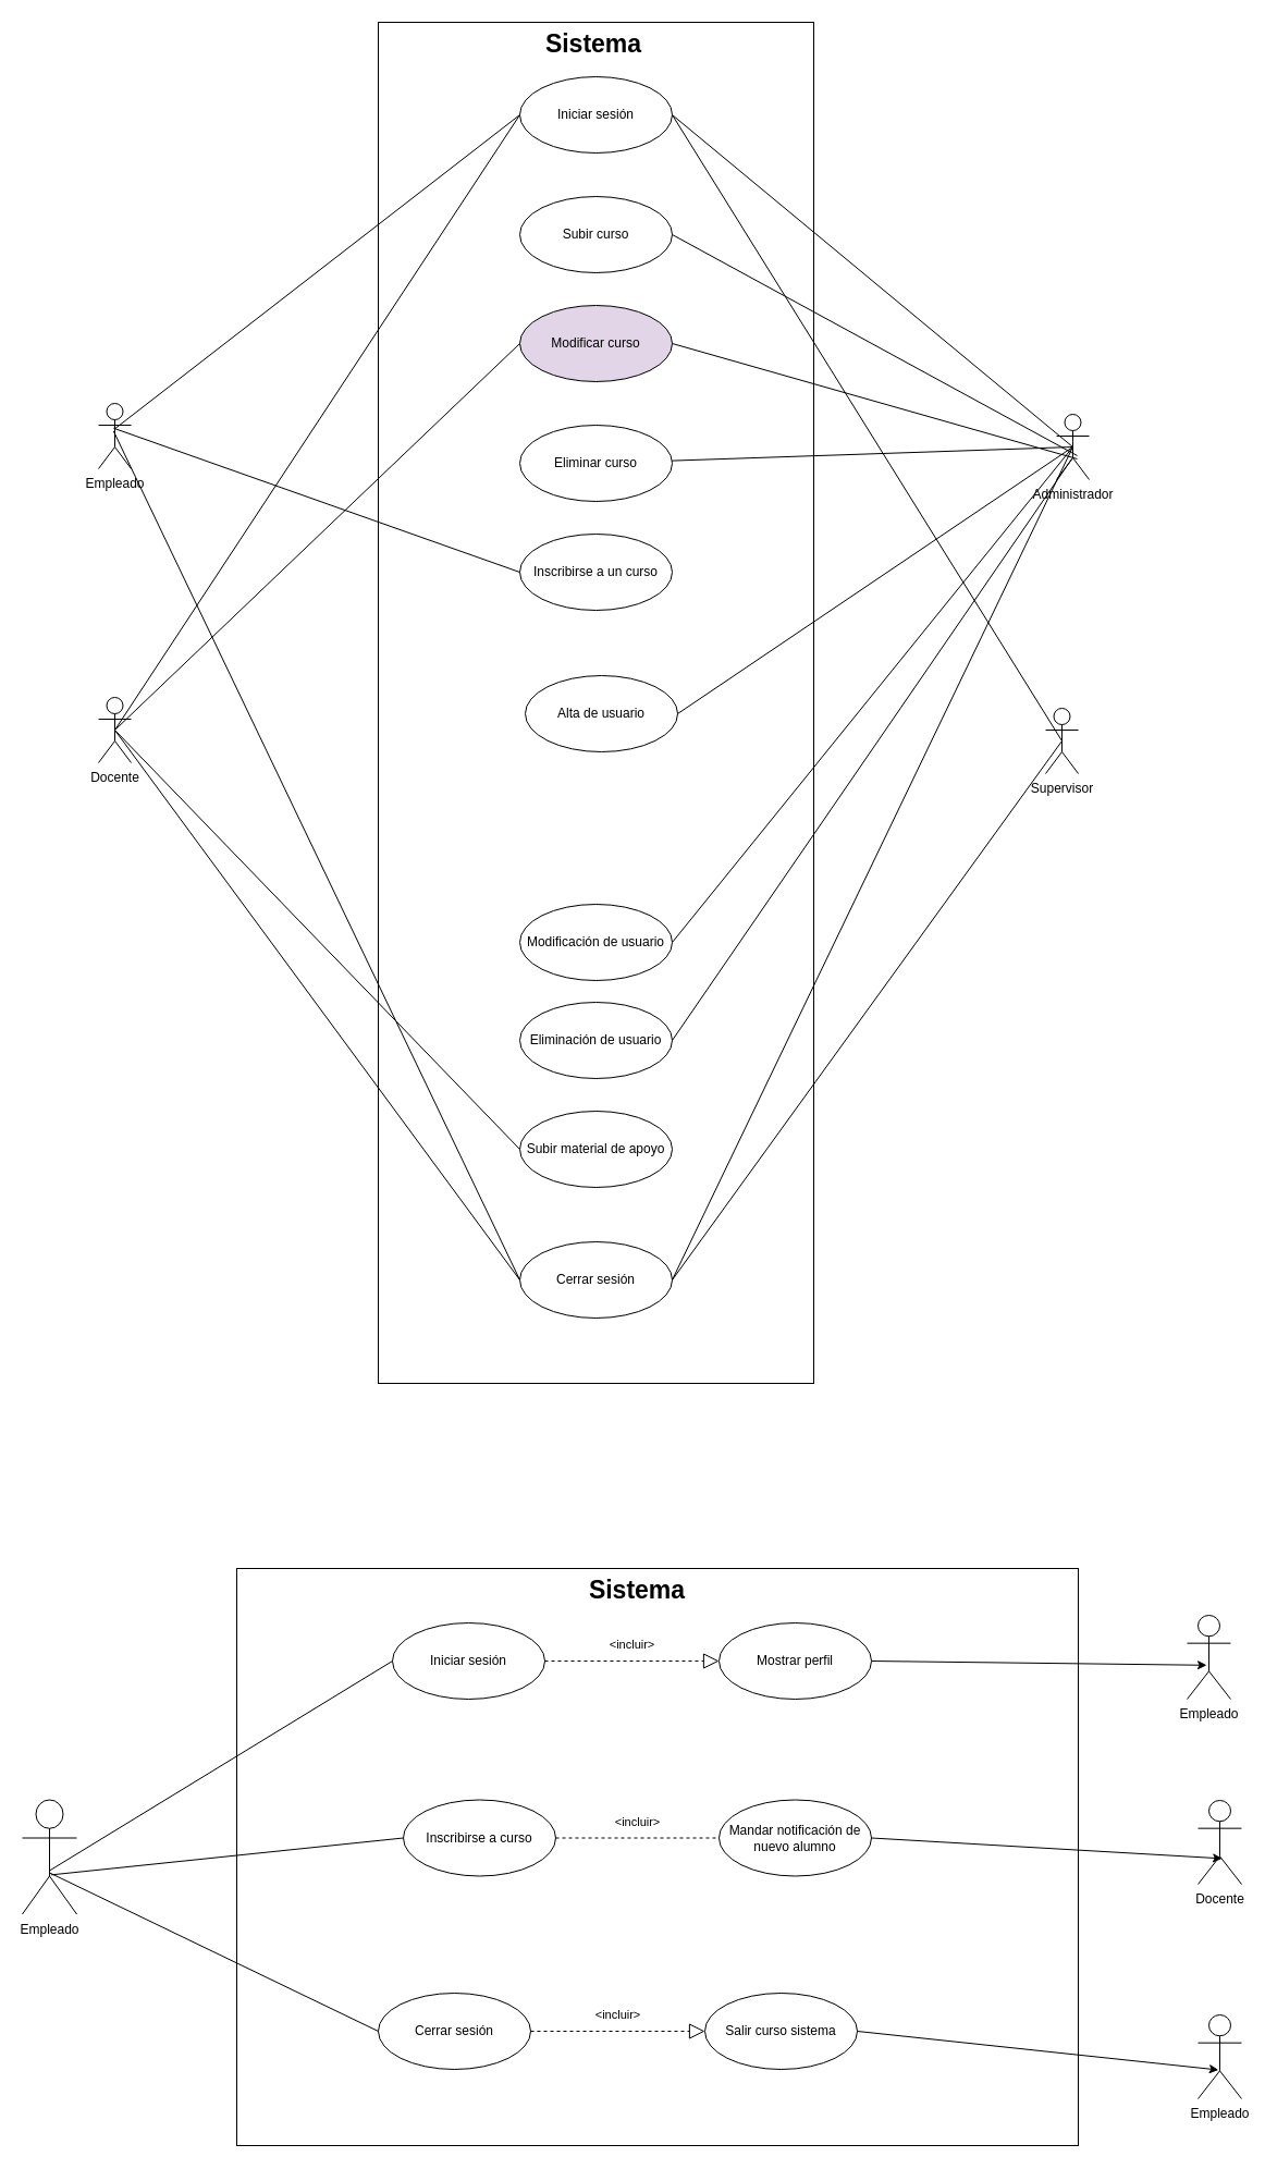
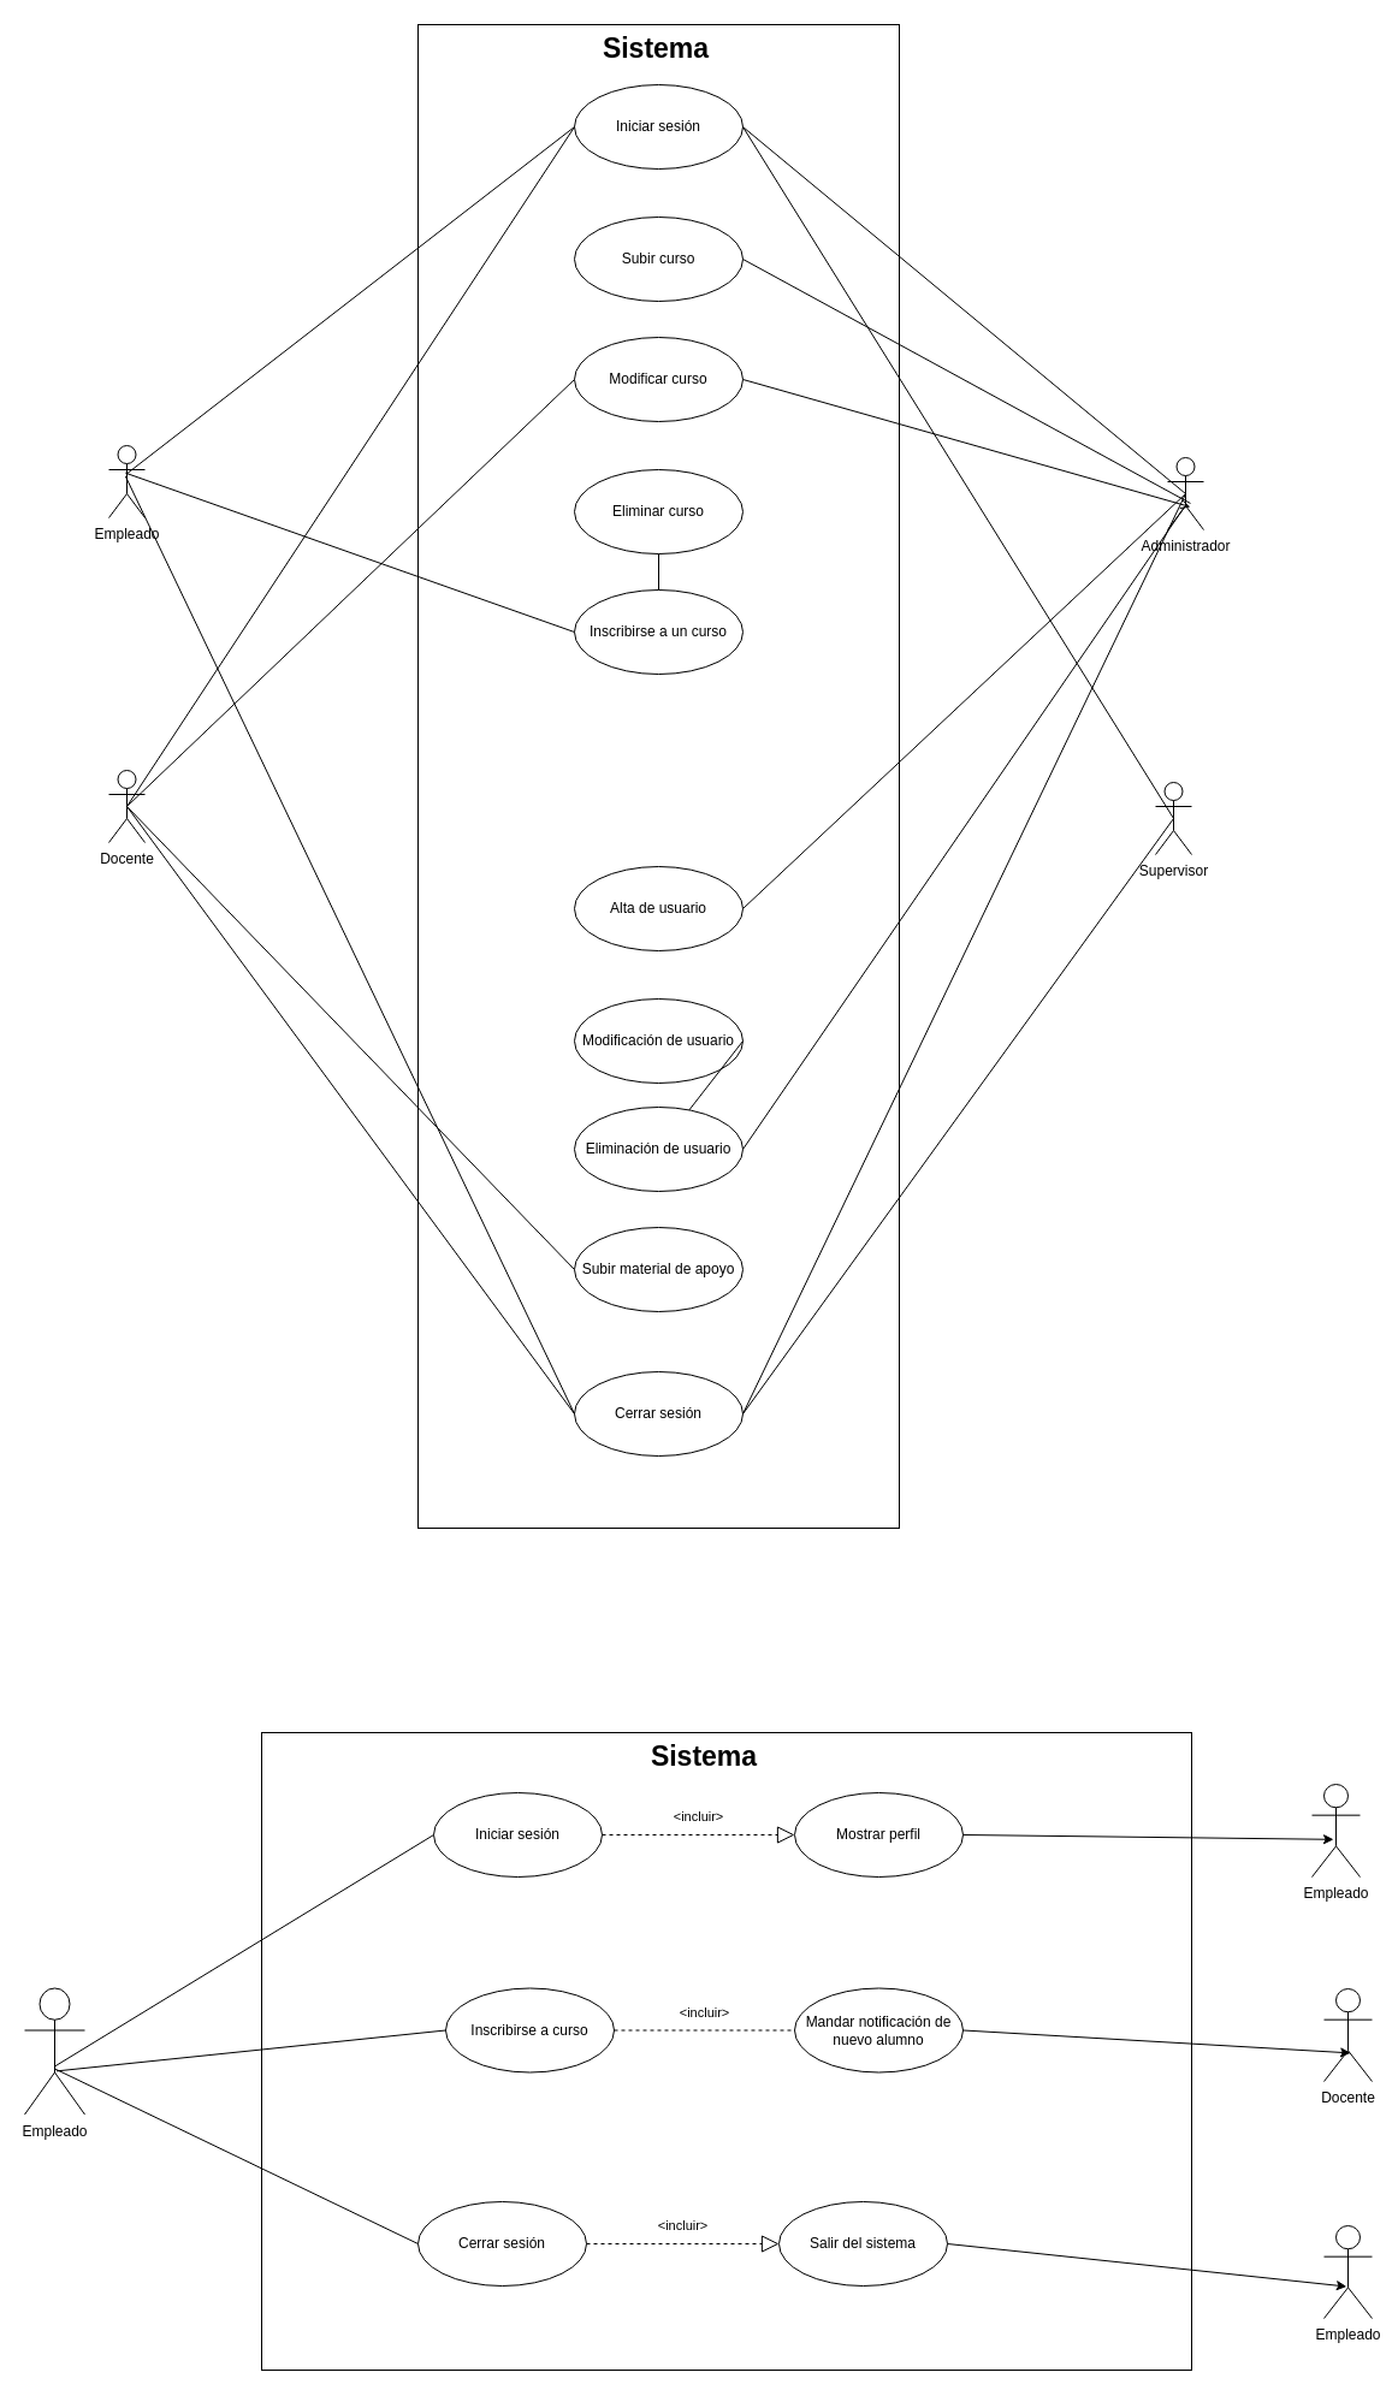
  <mxCell id="0" />
  <mxCell id="1" parent="0" />
  <mxCell id="2" value="" style="html=1;align=center;" parent="1" vertex="1"><mxGeometry x="347" y="20" width="400" height="1250" as="geometry" /></mxCell>
  <mxCell id="3" value="Empleado" style="shape=umlActor;verticalLabelPosition=bottom;verticalAlign=top;html=1;" parent="1" vertex="1"><mxGeometry x="90" y="370" width="30" height="60" as="geometry" /></mxCell>
  <mxCell id="4" value="Iniciar sesión" style="ellipse;whiteSpace=wrap;html=1;" parent="1" vertex="1"><mxGeometry x="477" y="70" width="140" height="70" as="geometry" /></mxCell>
  <mxCell id="5" value="Cerrar sesión" style="ellipse;whiteSpace=wrap;html=1;" parent="1" vertex="1"><mxGeometry x="477" y="1140" width="140" height="70" as="geometry" /></mxCell>
  <mxCell id="6" value="Subir curso" style="ellipse;whiteSpace=wrap;html=1;" parent="1" vertex="1"><mxGeometry x="477" y="180" width="140" height="70" as="geometry" /></mxCell>
  <mxCell id="7" value="Eliminar curso" style="ellipse;whiteSpace=wrap;html=1;" parent="1" vertex="1"><mxGeometry x="477" y="390" width="140" height="70" as="geometry" /></mxCell>
- <mxCell id="8" value="Modificar curso" style="ellipse;whiteSpace=wrap;html=1;fillColor=#e1d5e7;" parent="1" vertex="1"><mxGeometry x="477" y="280" width="140" height="70" as="geometry" /></mxCell>
+ <mxCell id="8" value="Modificar curso" style="ellipse;whiteSpace=wrap;html=1;" parent="1" vertex="1"><mxGeometry x="477" y="280" width="140" height="70" as="geometry" /></mxCell>
  <mxCell id="9" value="Inscribirse a un curso" style="ellipse;whiteSpace=wrap;html=1;" parent="1" vertex="1"><mxGeometry x="477" y="490" width="140" height="70" as="geometry" /></mxCell>
  <mxCell id="10" value="Docente" style="shape=umlActor;verticalLabelPosition=bottom;verticalAlign=top;html=1;" parent="1" vertex="1"><mxGeometry x="90" y="640" width="30" height="60" as="geometry" /></mxCell>
  <mxCell id="11" value="Administrador" style="shape=umlActor;verticalLabelPosition=bottom;verticalAlign=top;html=1;" parent="1" vertex="1"><mxGeometry x="970" y="380" width="30" height="60" as="geometry" /></mxCell>
  <mxCell id="12" value="Supervisor" style="shape=umlActor;verticalLabelPosition=bottom;verticalAlign=top;html=1;" parent="1" vertex="1"><mxGeometry x="960" y="650" width="30" height="60" as="geometry" /></mxCell>
- <mxCell id="13" value="Alta de usuario" style="ellipse;whiteSpace=wrap;html=1;" parent="1" vertex="1"><mxGeometry x="482" y="620" width="140" height="70" as="geometry" /></mxCell>
+ <mxCell id="13" value="Alta de usuario" style="ellipse;whiteSpace=wrap;html=1;" parent="1" vertex="1"><mxGeometry x="477" y="720" width="140" height="70" as="geometry" /></mxCell>
  <mxCell id="14" value="Modificación de usuario" style="ellipse;whiteSpace=wrap;html=1;" parent="1" vertex="1"><mxGeometry x="477" y="830" width="140" height="70" as="geometry" /></mxCell>
  <mxCell id="15" value="Eliminación de usuario" style="ellipse;whiteSpace=wrap;html=1;" parent="1" vertex="1"><mxGeometry x="477" y="920" width="140" height="70" as="geometry" /></mxCell>
  <mxCell id="16" value="" style="endArrow=none;html=1;entryX=0;entryY=0.5;entryDx=0;entryDy=0;exitX=0.5;exitY=0.388;exitDx=0;exitDy=0;exitPerimeter=0;" parent="1" source="3" target="4" edge="1"><mxGeometry width="50" height="50" relative="1" as="geometry"><mxPoint x="170" y="290" as="sourcePoint" /><mxPoint x="220" y="240" as="targetPoint" /></mxGeometry></mxCell>
  <mxCell id="17" value="" style="endArrow=none;html=1;exitX=0.462;exitY=0.426;exitDx=0;exitDy=0;exitPerimeter=0;entryX=0;entryY=0.5;entryDx=0;entryDy=0;" parent="1" source="3" target="5" edge="1"><mxGeometry width="50" height="50" relative="1" as="geometry"><mxPoint x="200" y="500" as="sourcePoint" /><mxPoint x="250" y="690" as="targetPoint" /></mxGeometry></mxCell>
  <mxCell id="18" value="" style="endArrow=none;html=1;entryX=0;entryY=0.5;entryDx=0;entryDy=0;exitX=0.462;exitY=0.379;exitDx=0;exitDy=0;exitPerimeter=0;" parent="1" source="3" target="9" edge="1"><mxGeometry width="50" height="50" relative="1" as="geometry"><mxPoint x="110" y="400" as="sourcePoint" /><mxPoint x="260" y="370" as="targetPoint" /></mxGeometry></mxCell>
  <mxCell id="19" value="" style="endArrow=none;html=1;exitX=0.5;exitY=0.5;exitDx=0;exitDy=0;exitPerimeter=0;entryX=1;entryY=0.5;entryDx=0;entryDy=0;" parent="1" source="11" target="4" edge="1"><mxGeometry width="50" height="50" relative="1" as="geometry"><mxPoint x="840" y="270" as="sourcePoint" /><mxPoint x="890" y="220" as="targetPoint" /></mxGeometry></mxCell>
  <mxCell id="20" value="" style="endArrow=none;html=1;entryX=0.5;entryY=0.5;entryDx=0;entryDy=0;entryPerimeter=0;exitX=1;exitY=0.5;exitDx=0;exitDy=0;" parent="1" source="5" target="11" edge="1"><mxGeometry width="50" height="50" relative="1" as="geometry"><mxPoint x="830" y="990" as="sourcePoint" /><mxPoint x="840" y="330" as="targetPoint" /></mxGeometry></mxCell>
  <mxCell id="21" value="" style="endArrow=none;html=1;entryX=0.633;entryY=0.633;entryDx=0;entryDy=0;entryPerimeter=0;exitX=1;exitY=0.5;exitDx=0;exitDy=0;" parent="1" source="6" target="11" edge="1"><mxGeometry width="50" height="50" relative="1" as="geometry"><mxPoint x="770" y="470" as="sourcePoint" /><mxPoint x="820" y="420" as="targetPoint" /></mxGeometry></mxCell>
- <mxCell id="22" value="" style="endArrow=none;html=1;entryX=0.5;entryY=0.5;entryDx=0;entryDy=0;entryPerimeter=0;" parent="1" source="7" target="11" edge="1"><mxGeometry width="50" height="50" relative="1" as="geometry"><mxPoint x="780" y="520" as="sourcePoint" /><mxPoint x="830" y="470" as="targetPoint" /></mxGeometry></mxCell>
+ <mxCell id="22" value="" style="endArrow=none;html=1;" parent="1" source="7" target="9" edge="1"><mxGeometry width="50" height="50" relative="1" as="geometry"><mxPoint x="780" y="520" as="sourcePoint" /><mxPoint x="830" y="470" as="targetPoint" /></mxGeometry></mxCell>
  <mxCell id="23" value="" style="endArrow=none;html=1;exitX=1;exitY=0.5;exitDx=0;exitDy=0;entryX=0.5;entryY=0.5;entryDx=0;entryDy=0;entryPerimeter=0;" parent="1" source="13" target="11" edge="1"><mxGeometry width="50" height="50" relative="1" as="geometry"><mxPoint x="770" y="550" as="sourcePoint" /><mxPoint x="898" y="410" as="targetPoint" /></mxGeometry></mxCell>
- <mxCell id="24" value="" style="endArrow=none;html=1;entryX=0.5;entryY=0.5;entryDx=0;entryDy=0;entryPerimeter=0;exitX=1;exitY=0.5;exitDx=0;exitDy=0;" parent="1" source="14" target="11" edge="1"><mxGeometry width="50" height="50" relative="1" as="geometry"><mxPoint x="760" y="540" as="sourcePoint" /><mxPoint x="810" y="490" as="targetPoint" /></mxGeometry></mxCell>
+ <mxCell id="24" value="" style="endArrow=none;html=1;exitX=1;exitY=0.5;exitDx=0;exitDy=0;" parent="1" source="14" target="15" edge="1"><mxGeometry width="50" height="50" relative="1" as="geometry"><mxPoint x="760" y="540" as="sourcePoint" /><mxPoint x="810" y="490" as="targetPoint" /></mxGeometry></mxCell>
  <mxCell id="25" value="" style="endArrow=none;html=1;entryX=0.467;entryY=0.683;entryDx=0;entryDy=0;entryPerimeter=0;exitX=1;exitY=0.5;exitDx=0;exitDy=0;" parent="1" source="15" target="11" edge="1"><mxGeometry width="50" height="50" relative="1" as="geometry"><mxPoint x="800" y="530" as="sourcePoint" /><mxPoint x="850" y="480" as="targetPoint" /></mxGeometry></mxCell>
  <mxCell id="26" value="" style="endArrow=none;html=1;exitX=0.5;exitY=0.5;exitDx=0;exitDy=0;exitPerimeter=0;entryX=0;entryY=0.5;entryDx=0;entryDy=0;" parent="1" source="10" target="8" edge="1"><mxGeometry width="50" height="50" relative="1" as="geometry"><mxPoint x="140" y="690" as="sourcePoint" /><mxPoint x="190" y="640" as="targetPoint" /></mxGeometry></mxCell>
  <mxCell id="27" value="" style="endArrow=none;html=1;exitX=0.5;exitY=0.5;exitDx=0;exitDy=0;exitPerimeter=0;entryX=0;entryY=0.5;entryDx=0;entryDy=0;" parent="1" source="10" target="4" edge="1"><mxGeometry width="50" height="50" relative="1" as="geometry"><mxPoint x="80" y="600" as="sourcePoint" /><mxPoint x="130" y="550" as="targetPoint" /></mxGeometry></mxCell>
  <mxCell id="28" value="" style="endArrow=none;html=1;exitX=0.5;exitY=0.5;exitDx=0;exitDy=0;exitPerimeter=0;entryX=0;entryY=0.5;entryDx=0;entryDy=0;" parent="1" source="10" target="5" edge="1"><mxGeometry width="50" height="50" relative="1" as="geometry"><mxPoint x="180" y="810" as="sourcePoint" /><mxPoint x="230" y="760" as="targetPoint" /></mxGeometry></mxCell>
  <mxCell id="29" value="" style="endArrow=none;html=1;entryX=0.5;entryY=0.5;entryDx=0;entryDy=0;entryPerimeter=0;exitX=1;exitY=0.5;exitDx=0;exitDy=0;" parent="1" source="4" target="12" edge="1"><mxGeometry width="50" height="50" relative="1" as="geometry"><mxPoint x="880" y="780" as="sourcePoint" /><mxPoint x="930" y="730" as="targetPoint" /></mxGeometry></mxCell>
  <mxCell id="30" value="" style="endArrow=none;html=1;entryX=0.5;entryY=0.5;entryDx=0;entryDy=0;entryPerimeter=0;exitX=1;exitY=0.5;exitDx=0;exitDy=0;" parent="1" source="5" target="12" edge="1"><mxGeometry width="50" height="50" relative="1" as="geometry"><mxPoint x="870" y="850" as="sourcePoint" /><mxPoint x="920" y="800" as="targetPoint" /></mxGeometry></mxCell>
- <mxCell id="31" value="" style="endArrow=none;html=1;entryX=0.633;entryY=0.683;entryDx=0;entryDy=0;entryPerimeter=0;exitX=1;exitY=0.5;exitDx=0;exitDy=0;" parent="1" source="8" target="11" edge="1"><mxGeometry width="50" height="50" relative="1" as="geometry"><mxPoint x="810" y="410" as="sourcePoint" /><mxPoint x="860" y="360" as="targetPoint" /></mxGeometry></mxCell>
+ <mxCell id="31" value="" style="endArrow=open;html=1;entryX=0.633;entryY=0.683;entryDx=0;entryDy=0;entryPerimeter=0;exitX=1;exitY=0.5;exitDx=0;exitDy=0;" parent="1" source="8" target="11" edge="1"><mxGeometry width="50" height="50" relative="1" as="geometry"><mxPoint x="810" y="410" as="sourcePoint" /><mxPoint x="860" y="360" as="targetPoint" /></mxGeometry></mxCell>
  <mxCell id="32" value="Subir material de apoyo" style="ellipse;whiteSpace=wrap;html=1;" parent="1" vertex="1"><mxGeometry x="477" y="1020" width="140" height="70" as="geometry" /></mxCell>
  <mxCell id="33" value="" style="endArrow=none;html=1;exitX=0.5;exitY=0.5;exitDx=0;exitDy=0;exitPerimeter=0;entryX=0;entryY=0.5;entryDx=0;entryDy=0;" parent="1" source="10" target="32" edge="1"><mxGeometry width="50" height="50" relative="1" as="geometry"><mxPoint x="170" y="740" as="sourcePoint" /><mxPoint x="230" y="740" as="targetPoint" /></mxGeometry></mxCell>
  <mxCell id="34" value="" style="html=1;" vertex="1" parent="1"><mxGeometry x="217" y="1440" width="773" height="530" as="geometry" /></mxCell>
  <mxCell id="35" value="Iniciar sesión" style="ellipse;whiteSpace=wrap;html=1;" vertex="1" parent="1"><mxGeometry x="360" y="1490" width="140" height="70" as="geometry" /></mxCell>
  <mxCell id="36" value="Mostrar perfil" style="ellipse;whiteSpace=wrap;html=1;" vertex="1" parent="1"><mxGeometry x="660" y="1490" width="140" height="70" as="geometry" /></mxCell>
  <mxCell id="37" value="&amp;lt;incluir&amp;gt;" style="endArrow=block;dashed=1;endFill=0;endSize=12;html=1;entryX=0;entryY=0.5;entryDx=0;entryDy=0;exitX=1;exitY=0.5;exitDx=0;exitDy=0;" edge="1" parent="1" source="35" target="36"><mxGeometry y="15" width="160" relative="1" as="geometry"><mxPoint x="510" y="1550" as="sourcePoint" /><mxPoint x="670" y="1550" as="targetPoint" /><Array as="points"><mxPoint x="580" y="1525" /></Array><mxPoint as="offset" /></mxGeometry></mxCell>
  <mxCell id="38" value="Cerrar sesión" style="ellipse;whiteSpace=wrap;html=1;" vertex="1" parent="1"><mxGeometry x="347" y="1830" width="140" height="70" as="geometry" /></mxCell>
- <mxCell id="39" value="Salir curso sistema" style="ellipse;whiteSpace=wrap;html=1;" vertex="1" parent="1"><mxGeometry x="647" y="1830" width="140" height="70" as="geometry" /></mxCell>
+ <mxCell id="39" value="Salir del sistema" style="ellipse;whiteSpace=wrap;html=1;" vertex="1" parent="1"><mxGeometry x="647" y="1830" width="140" height="70" as="geometry" /></mxCell>
  <mxCell id="40" value="&amp;lt;incluir&amp;gt;" style="endArrow=block;dashed=1;endFill=0;endSize=12;html=1;entryX=0;entryY=0.5;entryDx=0;entryDy=0;exitX=1;exitY=0.5;exitDx=0;exitDy=0;" edge="1" parent="1" source="38" target="39"><mxGeometry y="15" width="160" relative="1" as="geometry"><mxPoint x="497" y="1890" as="sourcePoint" /><mxPoint x="657" y="1890" as="targetPoint" /><Array as="points"><mxPoint x="567" y="1865" /></Array><mxPoint as="offset" /></mxGeometry></mxCell>
  <mxCell id="41" value="Empleado" style="shape=umlActor;verticalLabelPosition=bottom;verticalAlign=top;html=1;" vertex="1" parent="1"><mxGeometry x="20" y="1652.5" width="50" height="105" as="geometry" /></mxCell>
  <mxCell id="42" value="" style="endArrow=none;html=1;exitX=0.51;exitY=0.616;exitDx=0;exitDy=0;exitPerimeter=0;entryX=0;entryY=0.5;entryDx=0;entryDy=0;" edge="1" parent="1" source="41" target="35"><mxGeometry width="50" height="50" relative="1" as="geometry"><mxPoint x="130" y="1710" as="sourcePoint" /><mxPoint x="180" y="1660" as="targetPoint" /></mxGeometry></mxCell>
  <mxCell id="43" value="" style="endArrow=none;html=1;exitX=0.51;exitY=0.64;exitDx=0;exitDy=0;exitPerimeter=0;entryX=0;entryY=0.5;entryDx=0;entryDy=0;" edge="1" parent="1" source="41" target="38"><mxGeometry width="50" height="50" relative="1" as="geometry"><mxPoint x="55.5" y="1727.18" as="sourcePoint" /><mxPoint x="370" y="1535" as="targetPoint" /></mxGeometry></mxCell>
  <mxCell id="44" value="Inscribirse a curso" style="ellipse;whiteSpace=wrap;html=1;" vertex="1" parent="1"><mxGeometry x="370" y="1652.5" width="140" height="70" as="geometry" /></mxCell>
  <mxCell id="45" value="" style="endArrow=none;html=1;exitX=0.527;exitY=0.656;exitDx=0;exitDy=0;exitPerimeter=0;entryX=0;entryY=0.5;entryDx=0;entryDy=0;" edge="1" parent="1" source="41" target="44"><mxGeometry width="50" height="50" relative="1" as="geometry"><mxPoint x="150" y="1740" as="sourcePoint" /><mxPoint x="200" y="1690" as="targetPoint" /></mxGeometry></mxCell>
  <mxCell id="46" value="Mandar notificación de nuevo alumno" style="ellipse;whiteSpace=wrap;html=1;" vertex="1" parent="1"><mxGeometry x="660" y="1652.5" width="140" height="70" as="geometry" /></mxCell>
  <mxCell id="47" value="&amp;lt;incluir&amp;gt;" style="endArrow=none;dashed=1;endFill=0;endSize=12;html=1;entryX=0;entryY=0.5;entryDx=0;entryDy=0;exitX=1;exitY=0.5;exitDx=0;exitDy=0;" edge="1" parent="1" source="44" target="46"><mxGeometry y="15" width="160" relative="1" as="geometry"><mxPoint x="520" y="1740" as="sourcePoint" /><mxPoint x="680" y="1740" as="targetPoint" /><Array as="points" /><mxPoint as="offset" /></mxGeometry></mxCell>
  <mxCell id="48" value="Docente" style="shape=umlActor;verticalLabelPosition=bottom;verticalAlign=top;html=1;" vertex="1" parent="1"><mxGeometry x="1100" y="1653" width="40" height="77" as="geometry" /></mxCell>
  <mxCell id="49" value="Empleado" style="shape=umlActor;verticalLabelPosition=bottom;verticalAlign=top;html=1;" vertex="1" parent="1"><mxGeometry x="1090" y="1483" width="40" height="77" as="geometry" /></mxCell>
  <mxCell id="50" value="Empleado" style="shape=umlActor;verticalLabelPosition=bottom;verticalAlign=top;html=1;" vertex="1" parent="1"><mxGeometry x="1100" y="1850" width="40" height="77" as="geometry" /></mxCell>
  <mxCell id="51" value="" style="endArrow=classic;html=1;exitX=1;exitY=0.5;exitDx=0;exitDy=0;entryX=0.45;entryY=0.595;entryDx=0;entryDy=0;entryPerimeter=0;" edge="1" parent="1" source="36" target="49"><mxGeometry width="50" height="50" relative="1" as="geometry"><mxPoint x="920" y="1590" as="sourcePoint" /><mxPoint x="970" y="1540" as="targetPoint" /></mxGeometry></mxCell>
  <mxCell id="52" value="" style="endArrow=classic;html=1;exitX=1;exitY=0.5;exitDx=0;exitDy=0;entryX=0.554;entryY=0.693;entryDx=0;entryDy=0;entryPerimeter=0;" edge="1" parent="1" source="46" target="48"><mxGeometry width="50" height="50" relative="1" as="geometry"><mxPoint x="810" y="1700" as="sourcePoint" /><mxPoint x="1080" y="1704" as="targetPoint" /></mxGeometry></mxCell>
  <mxCell id="53" value="" style="endArrow=classic;html=1;exitX=1;exitY=0.5;exitDx=0;exitDy=0;entryX=0.471;entryY=0.656;entryDx=0;entryDy=0;entryPerimeter=0;" edge="1" parent="1" source="39" target="50"><mxGeometry width="50" height="50" relative="1" as="geometry"><mxPoint x="800" y="1880" as="sourcePoint" /><mxPoint x="1108" y="1883.815" as="targetPoint" /></mxGeometry></mxCell>
  <mxCell id="54" value="&lt;font style=&quot;font-size: 23px&quot;&gt;Sistema&lt;/font&gt;" style="text;html=1;strokeColor=none;fillColor=none;align=center;verticalAlign=middle;whiteSpace=wrap;rounded=0;fontStyle=1" vertex="1" parent="1"><mxGeometry x="510" y="30" width="70" height="20" as="geometry" /></mxCell>
  <mxCell id="55" value="&lt;font style=&quot;font-size: 23px&quot;&gt;Sistema&lt;/font&gt;" style="text;html=1;strokeColor=none;fillColor=none;align=center;verticalAlign=middle;whiteSpace=wrap;rounded=0;fontStyle=1" vertex="1" parent="1"><mxGeometry x="550" y="1450" width="70" height="20" as="geometry" /></mxCell>
